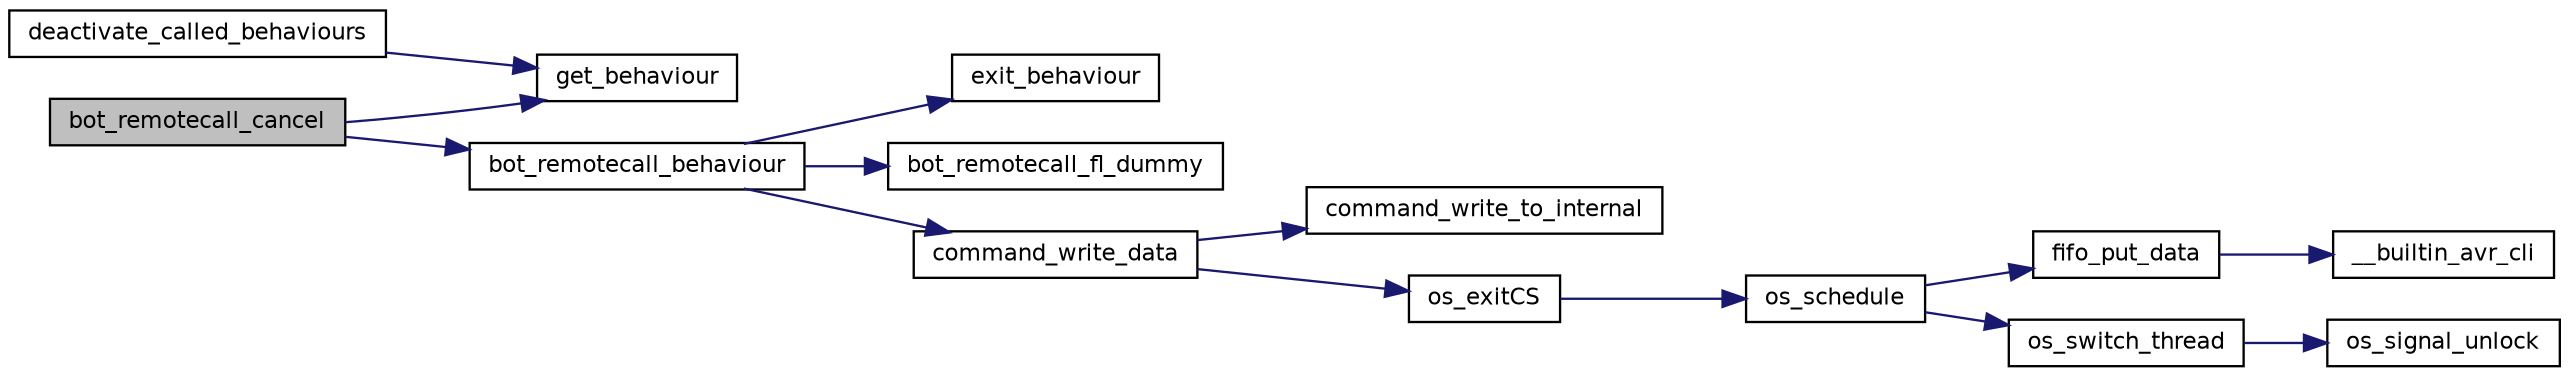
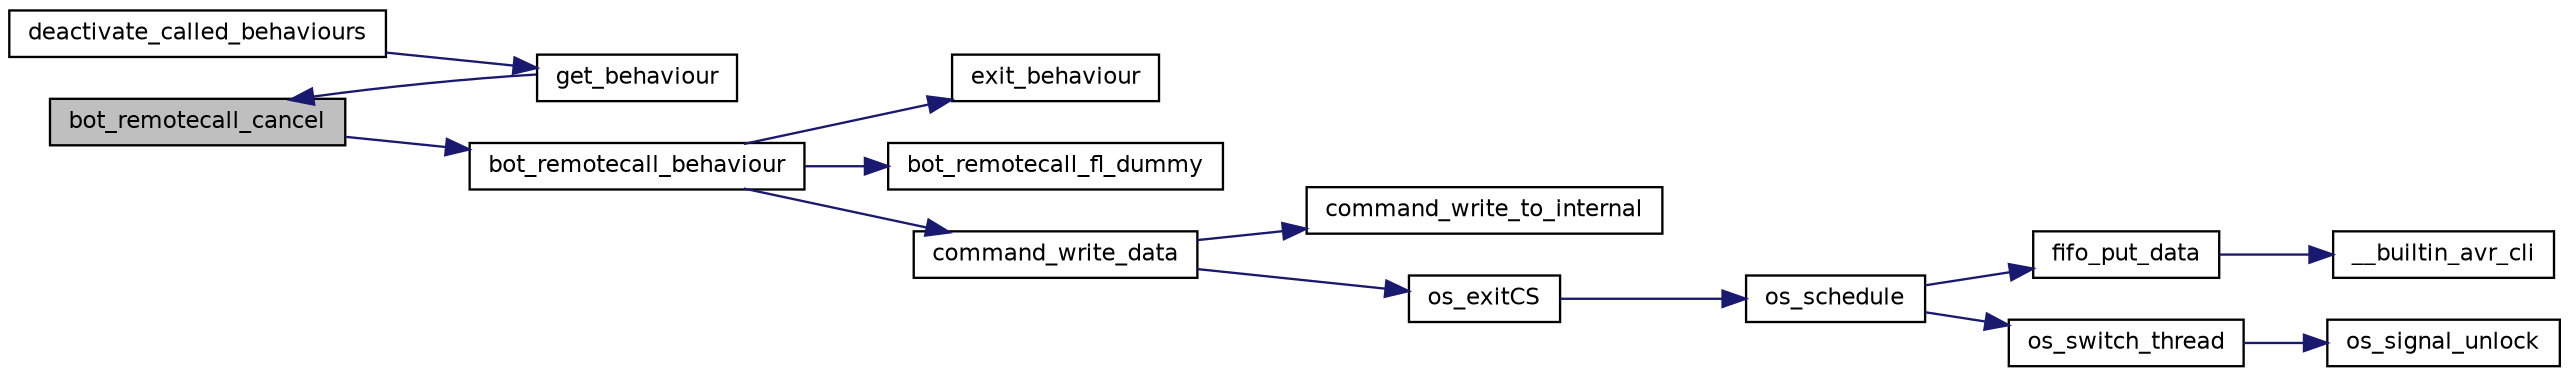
  digraph {
    rankdir=LR
    node [color=black fillcolor=white fontname=Helvetica fontsize=10 shape=record style=filled]
    edge [color=midnightblue fontname=Helvetica fontsize=10 labelfontname=Helvetica labelfontsize=10 style=solid]
    n1 [fillcolor=grey75 fontcolor=black height=0.2 label=bot_remotecall_cancel width=0.4]
    n2 [height=0.2 label=get_behaviour width=0.4]
    n3 [height=0.2 label=bot_remotecall_behaviour width=0.4]
    n4 [height=0.2 label=exit_behaviour width=0.4]
    n5 [height=0.2 label=bot_remotecall_fl_dummy width=0.4]
    n6 [height=0.2 label=command_write_data width=0.4]
    n7 [height=0.2 label=deactivate_called_behaviours width=0.4]
    n8 [height=0.2 label=command_write_to_internal width=0.4]
    n9 [height=0.2 label=os_exitCS width=0.4]
    n10 [height=0.2 label=os_schedule width=0.4]
    n11 [height=0.2 label=fifo_put_data width=0.4]
    n12 [height=0.2 label=os_switch_thread width=0.4]
    n13 [height=0.2 label=__builtin_avr_cli width=0.4]
    n14 [height=0.2 label=os_signal_unlock width=0.4]
-   n1 -> n2
+   n2 -> n1
    n1 -> n3
    n3 -> n4
    n3 -> n5
    n3 -> n6
    n6 -> n8
    n6 -> n9
    n7 -> n2
    n9 -> n10
    n10 -> n11
    n10 -> n12
    n11 -> n13
    n12 -> n14
  }
